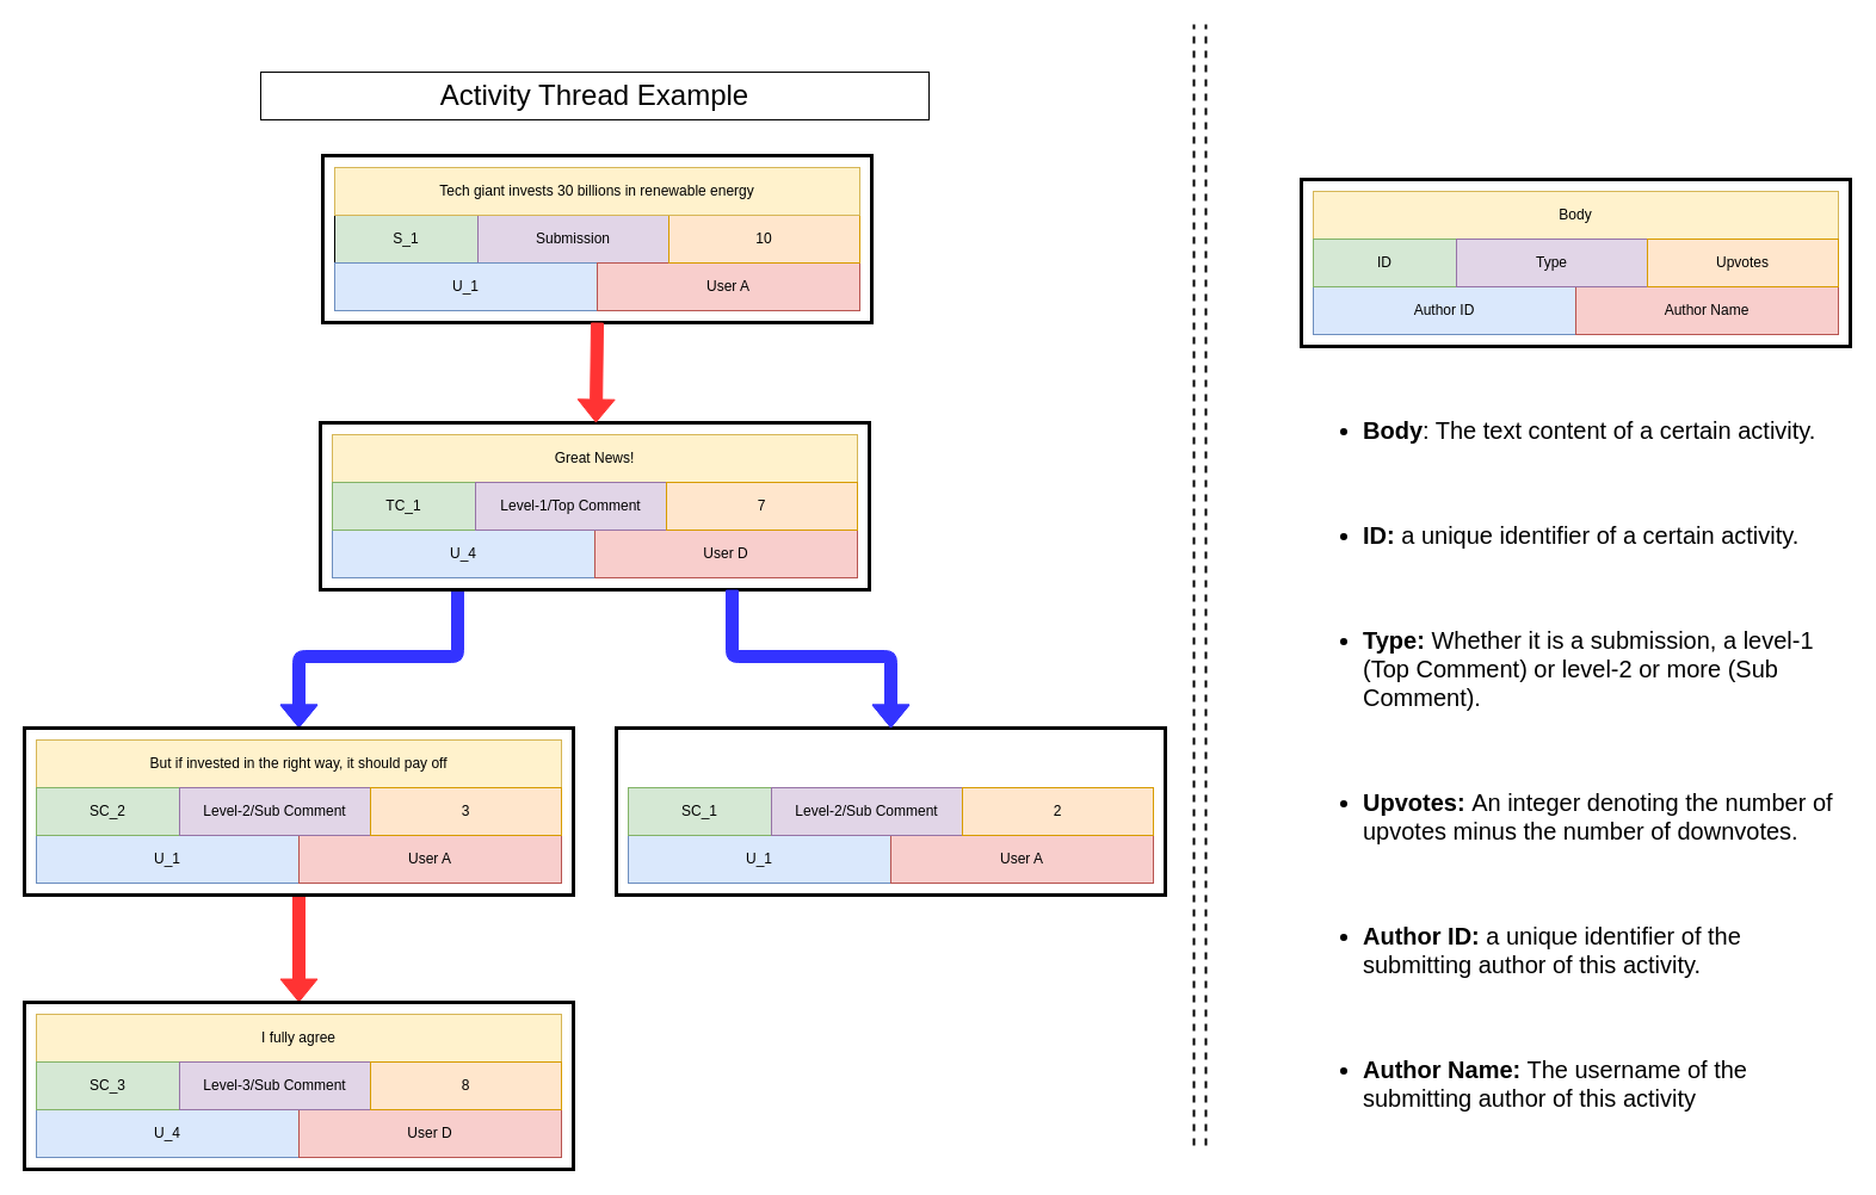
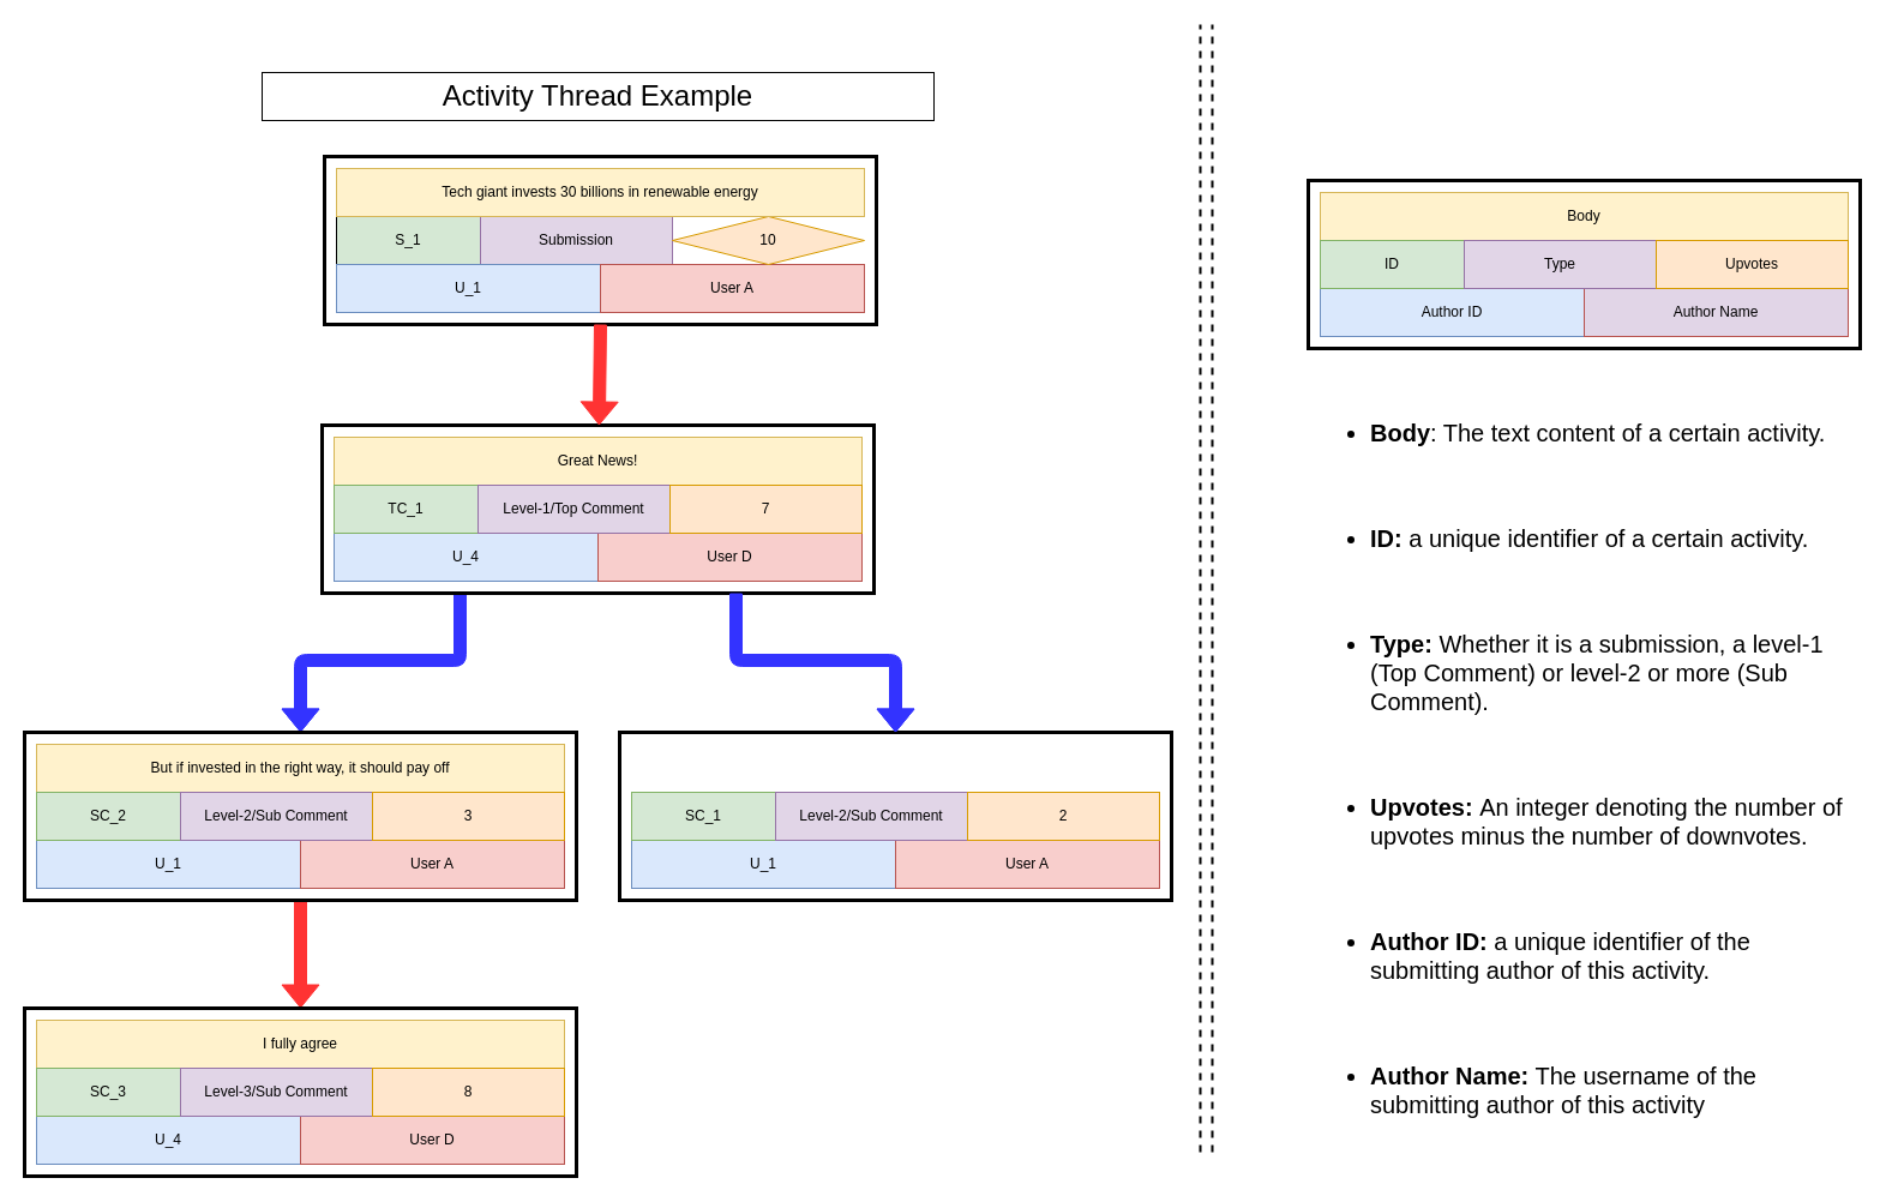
  <mxCell id="0" />
  <mxCell id="1" parent="0" />
  <mxCell id="2" value="S_1" style="rounded=0;whiteSpace=wrap;html=1;fillColor=#d5e8d4;labelBorderColor=none;" parent="1" vertex="1"><mxGeometry x="280" y="180" width="120" height="40" as="geometry" /></mxCell>
  <mxCell id="3" value="Submission" style="rounded=0;whiteSpace=wrap;html=1;strokeColor=#9673a6;fillColor=#e1d5e7;labelBorderColor=none;" parent="1" vertex="1"><mxGeometry x="400" y="180" width="160" height="40" as="geometry" /></mxCell>
  <mxCell id="4" value="U_1" style="rounded=0;whiteSpace=wrap;html=1;strokeColor=#6c8ebf;fillColor=#dae8fc;labelBorderColor=none;" parent="1" vertex="1"><mxGeometry x="280" y="220" width="220" height="40" as="geometry" /></mxCell>
  <mxCell id="5" value="User A" style="rounded=0;whiteSpace=wrap;html=1;strokeColor=#b85450;fillColor=#f8cecc;labelBorderColor=none;" parent="1" vertex="1"><mxGeometry x="500" y="220" width="220" height="40" as="geometry" /></mxCell>
  <mxCell id="6" value="Great News!" style="rounded=0;whiteSpace=wrap;html=1;fillColor=#fff2cc;strokeColor=#d6b656;" parent="1" vertex="1"><mxGeometry x="278" y="364" width="440" height="40" as="geometry" /></mxCell>
  <mxCell id="7" value="U_4" style="rounded=0;whiteSpace=wrap;html=1;strokeColor=#6c8ebf;fillColor=#dae8fc;" parent="1" vertex="1"><mxGeometry x="278" y="444" width="220" height="40" as="geometry" /></mxCell>
  <mxCell id="8" value="User D" style="rounded=0;whiteSpace=wrap;html=1;strokeColor=#b85450;fillColor=#f8cecc;" parent="1" vertex="1"><mxGeometry x="498" y="444" width="220" height="40" as="geometry" /></mxCell>
  <mxCell id="9" value="U_1" style="rounded=0;whiteSpace=wrap;html=1;strokeColor=#6c8ebf;fillColor=#dae8fc;" parent="1" vertex="1"><mxGeometry x="526" y="700" width="220" height="40" as="geometry" /></mxCell>
  <mxCell id="10" value="User A" style="rounded=0;whiteSpace=wrap;html=1;strokeColor=#b85450;fillColor=#f8cecc;" parent="1" vertex="1"><mxGeometry x="746" y="700" width="220" height="40" as="geometry" /></mxCell>
  <mxCell id="11" value="But if invested in the right way, it should pay off" style="rounded=0;whiteSpace=wrap;html=1;fillColor=#fff2cc;strokeColor=#d6b656;" parent="1" vertex="1"><mxGeometry x="30" y="620" width="440" height="40" as="geometry" /></mxCell>
  <mxCell id="12" value="U_1" style="rounded=0;whiteSpace=wrap;html=1;strokeColor=#6c8ebf;fillColor=#dae8fc;" parent="1" vertex="1"><mxGeometry x="30" y="700" width="220" height="40" as="geometry" /></mxCell>
  <mxCell id="13" value="User A" style="rounded=0;whiteSpace=wrap;html=1;strokeColor=#b85450;fillColor=#f8cecc;" parent="1" vertex="1"><mxGeometry x="250" y="700" width="220" height="40" as="geometry" /></mxCell>
  <mxCell id="14" value="I fully agree" style="rounded=0;whiteSpace=wrap;html=1;fillColor=#fff2cc;strokeColor=#d6b656;" parent="1" vertex="1"><mxGeometry x="30" y="850" width="440" height="40" as="geometry" /></mxCell>
  <mxCell id="15" value="U_4" style="rounded=0;whiteSpace=wrap;html=1;strokeColor=#6c8ebf;fillColor=#dae8fc;" parent="1" vertex="1"><mxGeometry x="30" y="930" width="220" height="40" as="geometry" /></mxCell>
  <mxCell id="16" value="User D" style="rounded=0;whiteSpace=wrap;html=1;strokeColor=#b85450;fillColor=#f8cecc;" parent="1" vertex="1"><mxGeometry x="250" y="930" width="220" height="40" as="geometry" /></mxCell>
  <mxCell id="17" value="Body" style="rounded=0;whiteSpace=wrap;html=1;fillColor=#fff2cc;strokeColor=#d6b656;" parent="1" vertex="1"><mxGeometry x="1100" y="160" width="440" height="40" as="geometry" /></mxCell>
  <mxCell id="18" value="Author ID" style="rounded=0;whiteSpace=wrap;html=1;strokeColor=#6c8ebf;fillColor=#dae8fc;" parent="1" vertex="1"><mxGeometry x="1100" y="240" width="220" height="40" as="geometry" /></mxCell>
- <mxCell id="19" value="Author Name" style="rounded=0;whiteSpace=wrap;html=1;strokeColor=#b85450;fillColor=#f8cecc;" parent="1" vertex="1"><mxGeometry x="1320" y="240" width="220" height="40" as="geometry" /></mxCell>
- <mxCell id="20" value="10" style="rounded=0;whiteSpace=wrap;html=1;strokeColor=#d79b00;fillColor=#ffe6cc;labelBorderColor=none;" parent="1" vertex="1"><mxGeometry x="560" y="180" width="160" height="40" as="geometry" /></mxCell>
+ <mxCell id="19" value="Author Name" style="rounded=0;whiteSpace=wrap;html=1;strokeColor=#b85450;fillColor=#e1d5e7;" parent="1" vertex="1"><mxGeometry x="1320" y="240" width="220" height="40" as="geometry" /></mxCell>
+ <mxCell id="20" value="10" style="rhombus;whiteSpace=wrap;html=1;strokeColor=#d79b00;fillColor=#ffe6cc;labelBorderColor=none;" parent="1" vertex="1"><mxGeometry x="560" y="180" width="160" height="40" as="geometry" /></mxCell>
  <mxCell id="21" value="SC_1" style="rounded=0;whiteSpace=wrap;html=1;strokeColor=#82b366;fillColor=#d5e8d4;" parent="1" vertex="1"><mxGeometry x="526" y="660" width="120" height="40" as="geometry" /></mxCell>
  <mxCell id="22" value="Level-2/Sub Comment" style="rounded=0;whiteSpace=wrap;html=1;strokeColor=#9673a6;fillColor=#e1d5e7;" parent="1" vertex="1"><mxGeometry x="646" y="660" width="160" height="40" as="geometry" /></mxCell>
  <mxCell id="23" value="2" style="rounded=0;whiteSpace=wrap;html=1;strokeColor=#d79b00;fillColor=#ffe6cc;" parent="1" vertex="1"><mxGeometry x="806" y="660" width="160" height="40" as="geometry" /></mxCell>
  <mxCell id="24" value="SC_2" style="rounded=0;whiteSpace=wrap;html=1;strokeColor=#82b366;fillColor=#d5e8d4;" parent="1" vertex="1"><mxGeometry x="30" y="660" width="120" height="40" as="geometry" /></mxCell>
  <mxCell id="25" value="Level-2/Sub Comment" style="rounded=0;whiteSpace=wrap;html=1;strokeColor=#9673a6;fillColor=#e1d5e7;" parent="1" vertex="1"><mxGeometry x="150" y="660" width="160" height="40" as="geometry" /></mxCell>
  <mxCell id="26" value="3" style="rounded=0;whiteSpace=wrap;html=1;strokeColor=#d79b00;fillColor=#ffe6cc;" parent="1" vertex="1"><mxGeometry x="310" y="660" width="160" height="40" as="geometry" /></mxCell>
  <mxCell id="27" value="TC_1" style="rounded=0;whiteSpace=wrap;html=1;strokeColor=#82b366;fillColor=#d5e8d4;" parent="1" vertex="1"><mxGeometry x="278" y="404" width="120" height="40" as="geometry" /></mxCell>
  <mxCell id="28" value="Level-1/Top Comment" style="rounded=0;whiteSpace=wrap;html=1;strokeColor=#9673a6;fillColor=#e1d5e7;" parent="1" vertex="1"><mxGeometry x="398" y="404" width="160" height="40" as="geometry" /></mxCell>
  <mxCell id="29" value="7" style="rounded=0;whiteSpace=wrap;html=1;strokeColor=#d79b00;fillColor=#ffe6cc;" parent="1" vertex="1"><mxGeometry x="558" y="404" width="160" height="40" as="geometry" /></mxCell>
  <mxCell id="30" value="SC_3" style="rounded=0;whiteSpace=wrap;html=1;strokeColor=#82b366;fillColor=#d5e8d4;" parent="1" vertex="1"><mxGeometry x="30" y="890" width="120" height="40" as="geometry" /></mxCell>
  <mxCell id="31" value="&lt;span&gt;Level-3/Sub Comment&lt;/span&gt;" style="rounded=0;whiteSpace=wrap;html=1;strokeColor=#9673a6;fillColor=#e1d5e7;" parent="1" vertex="1"><mxGeometry x="150" y="890" width="160" height="40" as="geometry" /></mxCell>
  <mxCell id="32" value="8" style="rounded=0;whiteSpace=wrap;html=1;strokeColor=#d79b00;fillColor=#ffe6cc;" parent="1" vertex="1"><mxGeometry x="310" y="890" width="160" height="40" as="geometry" /></mxCell>
  <mxCell id="33" value="ID" style="rounded=0;whiteSpace=wrap;html=1;strokeColor=#82b366;fillColor=#d5e8d4;" parent="1" vertex="1"><mxGeometry x="1100" y="200" width="120" height="40" as="geometry" /></mxCell>
  <mxCell id="34" value="Type" style="rounded=0;whiteSpace=wrap;html=1;strokeColor=#9673a6;fillColor=#e1d5e7;" parent="1" vertex="1"><mxGeometry x="1220" y="200" width="160" height="40" as="geometry" /></mxCell>
  <mxCell id="35" value="Upvotes" style="rounded=0;whiteSpace=wrap;html=1;strokeColor=#d79b00;fillColor=#ffe6cc;" parent="1" vertex="1"><mxGeometry x="1380" y="200" width="160" height="40" as="geometry" /></mxCell>
  <mxCell id="36" value="" style="endArrow=none;dashed=1;html=1;strokeWidth=2;" parent="1" edge="1"><mxGeometry width="50" height="50" relative="1" as="geometry"><mxPoint x="1000" y="960" as="sourcePoint" /><mxPoint x="1000" y="20" as="targetPoint" /></mxGeometry></mxCell>
  <mxCell id="37" value="" style="endArrow=none;dashed=1;html=1;strokeWidth=2;" parent="1" edge="1"><mxGeometry width="50" height="50" relative="1" as="geometry"><mxPoint x="1010" y="960" as="sourcePoint" /><mxPoint x="1010" y="20" as="targetPoint" /></mxGeometry></mxCell>
  <mxCell id="38" value="&lt;font style=&quot;font-size: 24px&quot;&gt;Activity Thread Example&lt;/font&gt;" style="text;html=1;fillColor=none;align=center;verticalAlign=middle;whiteSpace=wrap;rounded=0;strokeColor=#000000;" parent="1" vertex="1"><mxGeometry x="218" y="60" width="560" height="40" as="geometry" /></mxCell>
  <mxCell id="39" value="&lt;ul style=&quot;font-size: 20px&quot;&gt;&lt;li&gt;&lt;font style=&quot;font-size: 20px&quot;&gt;&lt;b&gt;Body&lt;/b&gt;: The text content of a certain activity.&lt;/font&gt;&lt;/li&gt;&lt;/ul&gt;&lt;div style=&quot;font-size: 20px&quot;&gt;&lt;font style=&quot;font-size: 20px&quot;&gt;&lt;br&gt;&lt;/font&gt;&lt;/div&gt;&lt;ul style=&quot;font-size: 20px&quot;&gt;&lt;li&gt;&lt;font style=&quot;font-size: 20px&quot;&gt;&lt;b&gt;ID: &lt;/b&gt;a unique identifier of a certain activity.&lt;/font&gt;&lt;/li&gt;&lt;/ul&gt;&lt;div style=&quot;font-size: 20px&quot;&gt;&lt;font style=&quot;font-size: 20px&quot;&gt;&lt;br&gt;&lt;/font&gt;&lt;/div&gt;&lt;ul style=&quot;font-size: 20px&quot;&gt;&lt;li&gt;&lt;font style=&quot;font-size: 20px&quot;&gt;&lt;b&gt;Type:&lt;/b&gt; Whether it is a submission, a level-1 (Top Comment) or level-2 or more (Sub Comment).&lt;/font&gt;&lt;/li&gt;&lt;/ul&gt;&lt;div style=&quot;font-size: 20px&quot;&gt;&lt;font style=&quot;font-size: 20px&quot;&gt;&lt;br&gt;&lt;/font&gt;&lt;/div&gt;&lt;ul style=&quot;font-size: 20px&quot;&gt;&lt;li&gt;&lt;font style=&quot;font-size: 20px&quot;&gt;&lt;b&gt;Upvotes: &lt;/b&gt;An integer denoting the number of upvotes minus the number of downvotes.&lt;/font&gt;&lt;/li&gt;&lt;/ul&gt;&lt;div style=&quot;font-size: 20px&quot;&gt;&lt;font style=&quot;font-size: 20px&quot;&gt;&lt;br&gt;&lt;/font&gt;&lt;/div&gt;&lt;ul style=&quot;font-size: 20px&quot;&gt;&lt;li&gt;&lt;font style=&quot;font-size: 20px&quot;&gt;&lt;b&gt;Author ID: &lt;/b&gt;a unique identifier of the submitting author of this activity.&lt;/font&gt;&lt;/li&gt;&lt;/ul&gt;&lt;div style=&quot;font-size: 20px&quot;&gt;&lt;font style=&quot;font-size: 20px&quot;&gt;&lt;br&gt;&lt;/font&gt;&lt;/div&gt;&lt;ul style=&quot;font-size: 20px&quot;&gt;&lt;li&gt;&lt;font style=&quot;font-size: 20px&quot;&gt;&lt;b&gt;Author Name:&lt;/b&gt; The username of the submitting author of this activity&amp;nbsp;&lt;/font&gt;&lt;/li&gt;&lt;/ul&gt;" style="text;html=1;strokeColor=none;fillColor=none;align=left;verticalAlign=middle;whiteSpace=wrap;rounded=0;" parent="1" vertex="1"><mxGeometry x="1100" y="340" width="440" height="600" as="geometry" /></mxCell>
  <mxCell id="40" value="" style="shape=flexArrow;endArrow=classic;html=1;exitX=0.5;exitY=1;exitDx=0;exitDy=0;entryX=0.5;entryY=0;entryDx=0;entryDy=0;strokeColor=#FF3333;fillColor=#FF3333;" parent="1" source="45" target="46" edge="1"><mxGeometry width="50" height="50" relative="1" as="geometry"><mxPoint x="270" y="790" as="sourcePoint" /><mxPoint x="310" y="810" as="targetPoint" /></mxGeometry></mxCell>
  <mxCell id="41" value="" style="shape=flexArrow;endArrow=classic;html=1;entryX=0.5;entryY=0;entryDx=0;entryDy=0;exitX=0.25;exitY=1;exitDx=0;exitDy=0;strokeColor=#3333FF;fillColor=#3333FF;" parent="1" source="44" target="45" edge="1"><mxGeometry width="50" height="50" relative="1" as="geometry"><mxPoint x="440" y="510" as="sourcePoint" /><mxPoint x="370" y="520" as="targetPoint" /><Array as="points"><mxPoint x="383" y="550" /><mxPoint x="250" y="550" /></Array></mxGeometry></mxCell>
  <mxCell id="42" value="" style="text;html=1;fillColor=none;align=center;verticalAlign=bottom;rounded=0;sketch=0;fontColor=#143642;strokeWidth=3;textDirection=ltr;labelPosition=center;verticalLabelPosition=top;whiteSpace=wrap;strokeColor=#000000;" parent="1" vertex="1"><mxGeometry x="270" y="130" width="460" height="140" as="geometry" /></mxCell>
  <mxCell id="43" value="" style="text;html=1;fillColor=none;align=center;verticalAlign=bottom;whiteSpace=wrap;rounded=0;sketch=0;fontColor=#143642;strokeColor=#000000;strokeWidth=3;textDirection=ltr;labelPosition=center;verticalLabelPosition=top;" parent="1" vertex="1"><mxGeometry x="516" y="610" width="460" height="140" as="geometry" /></mxCell>
  <mxCell id="44" value="" style="text;html=1;fillColor=none;align=center;verticalAlign=bottom;whiteSpace=wrap;rounded=0;sketch=0;fontColor=#143642;strokeColor=#000000;strokeWidth=3;textDirection=ltr;labelPosition=center;verticalLabelPosition=top;" parent="1" vertex="1"><mxGeometry x="268" y="354" width="460" height="140" as="geometry" /></mxCell>
  <mxCell id="45" value="" style="text;html=1;fillColor=none;align=center;verticalAlign=bottom;whiteSpace=wrap;rounded=0;sketch=0;fontColor=#143642;strokeColor=#000000;strokeWidth=3;textDirection=ltr;labelPosition=center;verticalLabelPosition=top;" parent="1" vertex="1"><mxGeometry x="20" y="610" width="460" height="140" as="geometry" /></mxCell>
  <mxCell id="46" value="" style="text;html=1;fillColor=none;align=center;verticalAlign=bottom;whiteSpace=wrap;rounded=0;sketch=0;fontColor=#143642;strokeColor=#000000;strokeWidth=3;textDirection=ltr;labelPosition=center;verticalLabelPosition=top;" parent="1" vertex="1"><mxGeometry x="20" y="840" width="460" height="140" as="geometry" /></mxCell>
  <mxCell id="47" value="" style="text;html=1;fillColor=none;align=center;verticalAlign=bottom;whiteSpace=wrap;rounded=0;sketch=0;fontColor=#143642;strokeColor=#000000;strokeWidth=3;textDirection=ltr;labelPosition=center;verticalLabelPosition=top;" parent="1" vertex="1"><mxGeometry x="1090" y="150" width="460" height="140" as="geometry" /></mxCell>
  <mxCell id="48" value="Tech giant invests 30 billions in renewable energy" style="rounded=0;whiteSpace=wrap;html=1;fillColor=#fff2cc;strokeColor=#d6b656;" parent="1" vertex="1"><mxGeometry x="280" y="140" width="440" height="40" as="geometry" /></mxCell>
  <mxCell id="49" value="" style="shape=flexArrow;endArrow=classic;html=1;exitX=0.5;exitY=1;exitDx=0;exitDy=0;strokeColor=#FF3333;fillColor=#FF3333;" parent="1" source="42" target="44" edge="1"><mxGeometry width="50" height="50" relative="1" as="geometry"><mxPoint x="508" y="500" as="sourcePoint" /><mxPoint x="270" y="550" as="targetPoint" /></mxGeometry></mxCell>
  <mxCell id="50" value="" style="shape=flexArrow;endArrow=classic;html=1;exitX=0.75;exitY=1;exitDx=0;exitDy=0;entryX=0.5;entryY=0;entryDx=0;entryDy=0;strokeColor=#3333FF;fillColor=#3333FF;" parent="1" source="44" target="43" edge="1"><mxGeometry width="50" height="50" relative="1" as="geometry"><mxPoint x="550" y="490" as="sourcePoint" /><mxPoint x="840" y="510" as="targetPoint" /><Array as="points"><mxPoint x="613" y="550" /><mxPoint x="746" y="550" /></Array></mxGeometry></mxCell>
